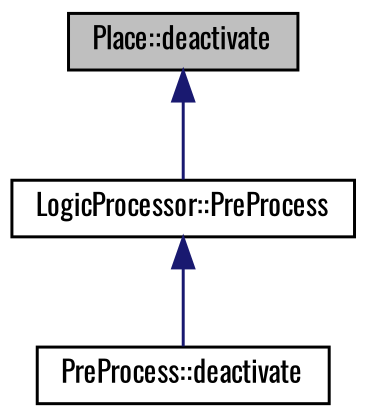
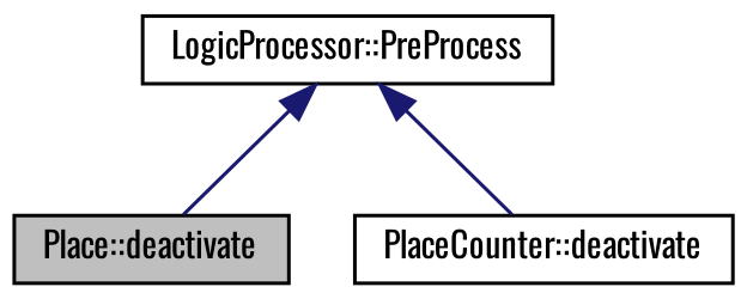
  digraph {
    fontname=Oswald
    rankdir=TB
    node [color=black fillcolor=white fontname=Oswald fontsize=10 shape=record style=filled]
    edge [color=midnightblue dir=back fontname=Oswald fontsize=10 labelfontname=Helvetica labelfontsize=10 style=solid]
    n1 [fillcolor=grey75 fontcolor=black height=0.2 label="Place::deactivate" width=0.4]
    n2 [height=0.2 label="LogicProcessor::PreProcess" width=0.4]
-   n3 [height=0.2 label="PreProcess::deactivate" width=0.4]
-   n1 -> n2
+   n3 [height=0.2 label="PlaceCounter::deactivate" width=0.4]
+   n2 -> n1
    n2 -> n3
  }
